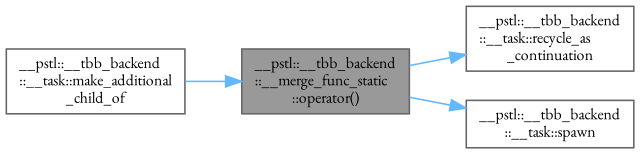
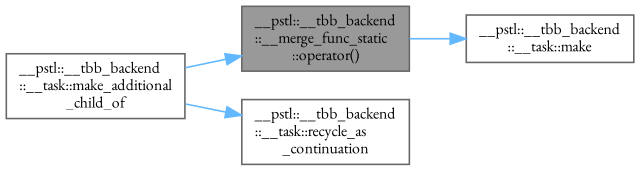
  digraph {
    fontname="EB Garamond"
    rankdir=LR
    node [color=grey40 fillcolor=white fontname="EB Garamond" fontsize=10 shape=box style=filled]
    edge [color=steelblue1 fontname="EB Garamond" fontsize=10 labelfontname=Helvetica labelfontsize=10 style=solid]
    n1 [color=gray40 fillcolor=grey60 fontcolor=black height=0.2 label="__pstl::__tbb_backend\l::__merge_func_static\l::operator()" width=0.4]
    n2 [height=0.2 label="__pstl::__tbb_backend\l::__task::recycle_as\l_continuation" width=0.4]
-   n3 [height=0.2 label="__pstl::__tbb_backend\l::__task::spawn" width=0.4]
+   n3 [height=0.2 label="__pstl::__tbb_backend\l::__task::make" width=0.4]
    n4 [height=0.2 label="__pstl::__tbb_backend\l::__task::make_additional\l_child_of" width=0.4]
-   n1 -> n2
+   n4 -> n2
    n1 -> n3
    n4 -> n1
  }
